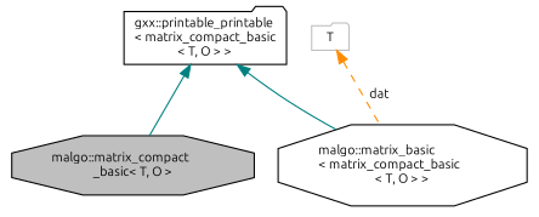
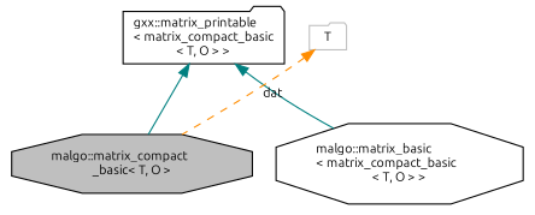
  digraph {
    fontname=Ubuntu
    node [color=black fillcolor=white fontname=Ubuntu fontsize=10 shape=octagon style=filled]
    edge [color=teal dir=back fontname=Ubuntu fontsize=10 labelfontname=Helvetica labelfontsize=10 style=solid]
    n1 [fillcolor=grey75 fontcolor=black height=0.2 label="malgo::matrix_compact\l_basic\< T, O \>" width=0.4]
    n2 [height=0.2 label="malgo::matrix_basic\l\< matrix_compact_basic\l\< T, O \> \>" width=0.4]
-   n3 [height=0.2 label="gxx::printable_printable\l\< matrix_compact_basic\l\< T, O \> \>" shape=folder width=0.4]
+   n3 [height=0.2 label="gxx::matrix_printable\l\< matrix_compact_basic\l\< T, O \> \>" shape=folder width=0.4]
    n4 [color=grey75 height=0.2 label=T shape=folder width=0.4]
    n3 -> n1
    n3 -> n2
-   n4 -> n2 [color=darkorange label=" dat" style=dashed]
+   n4 -> n1 [color=darkorange label=" dat" style=dashed]
  }
